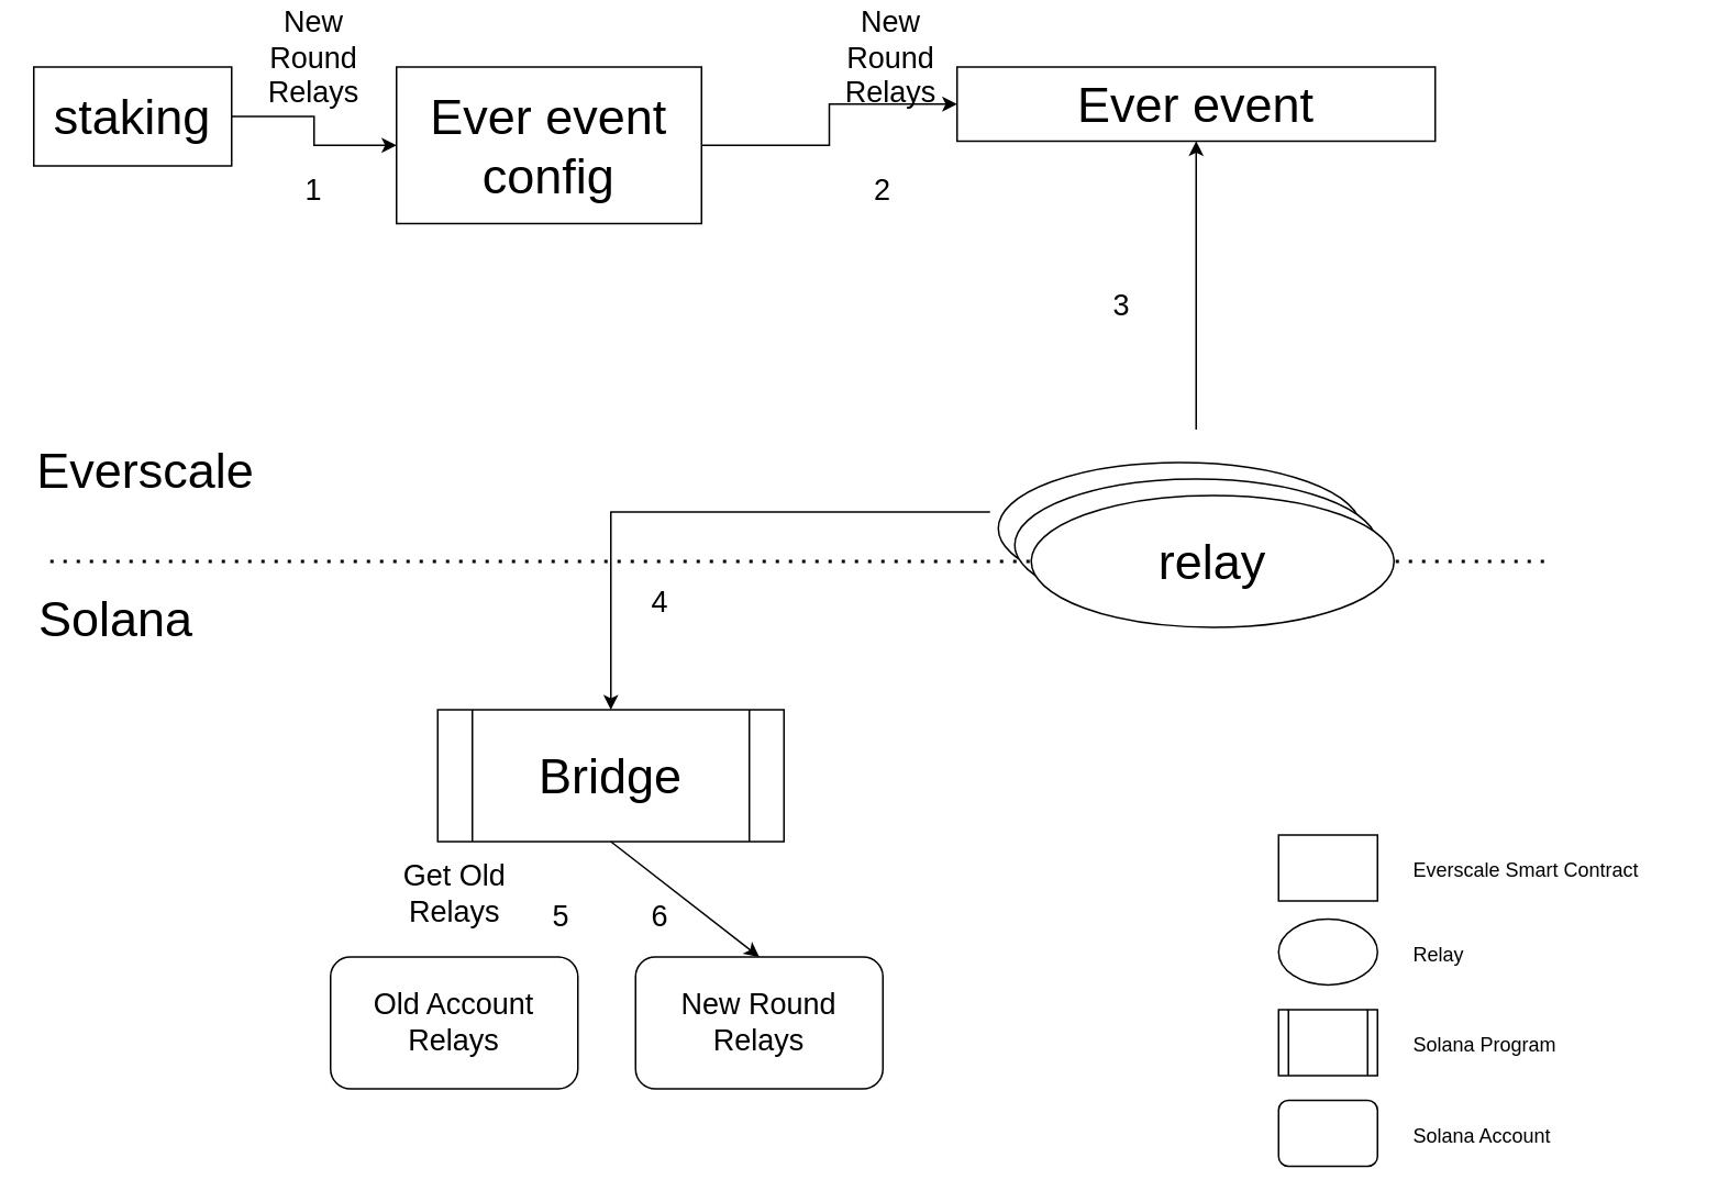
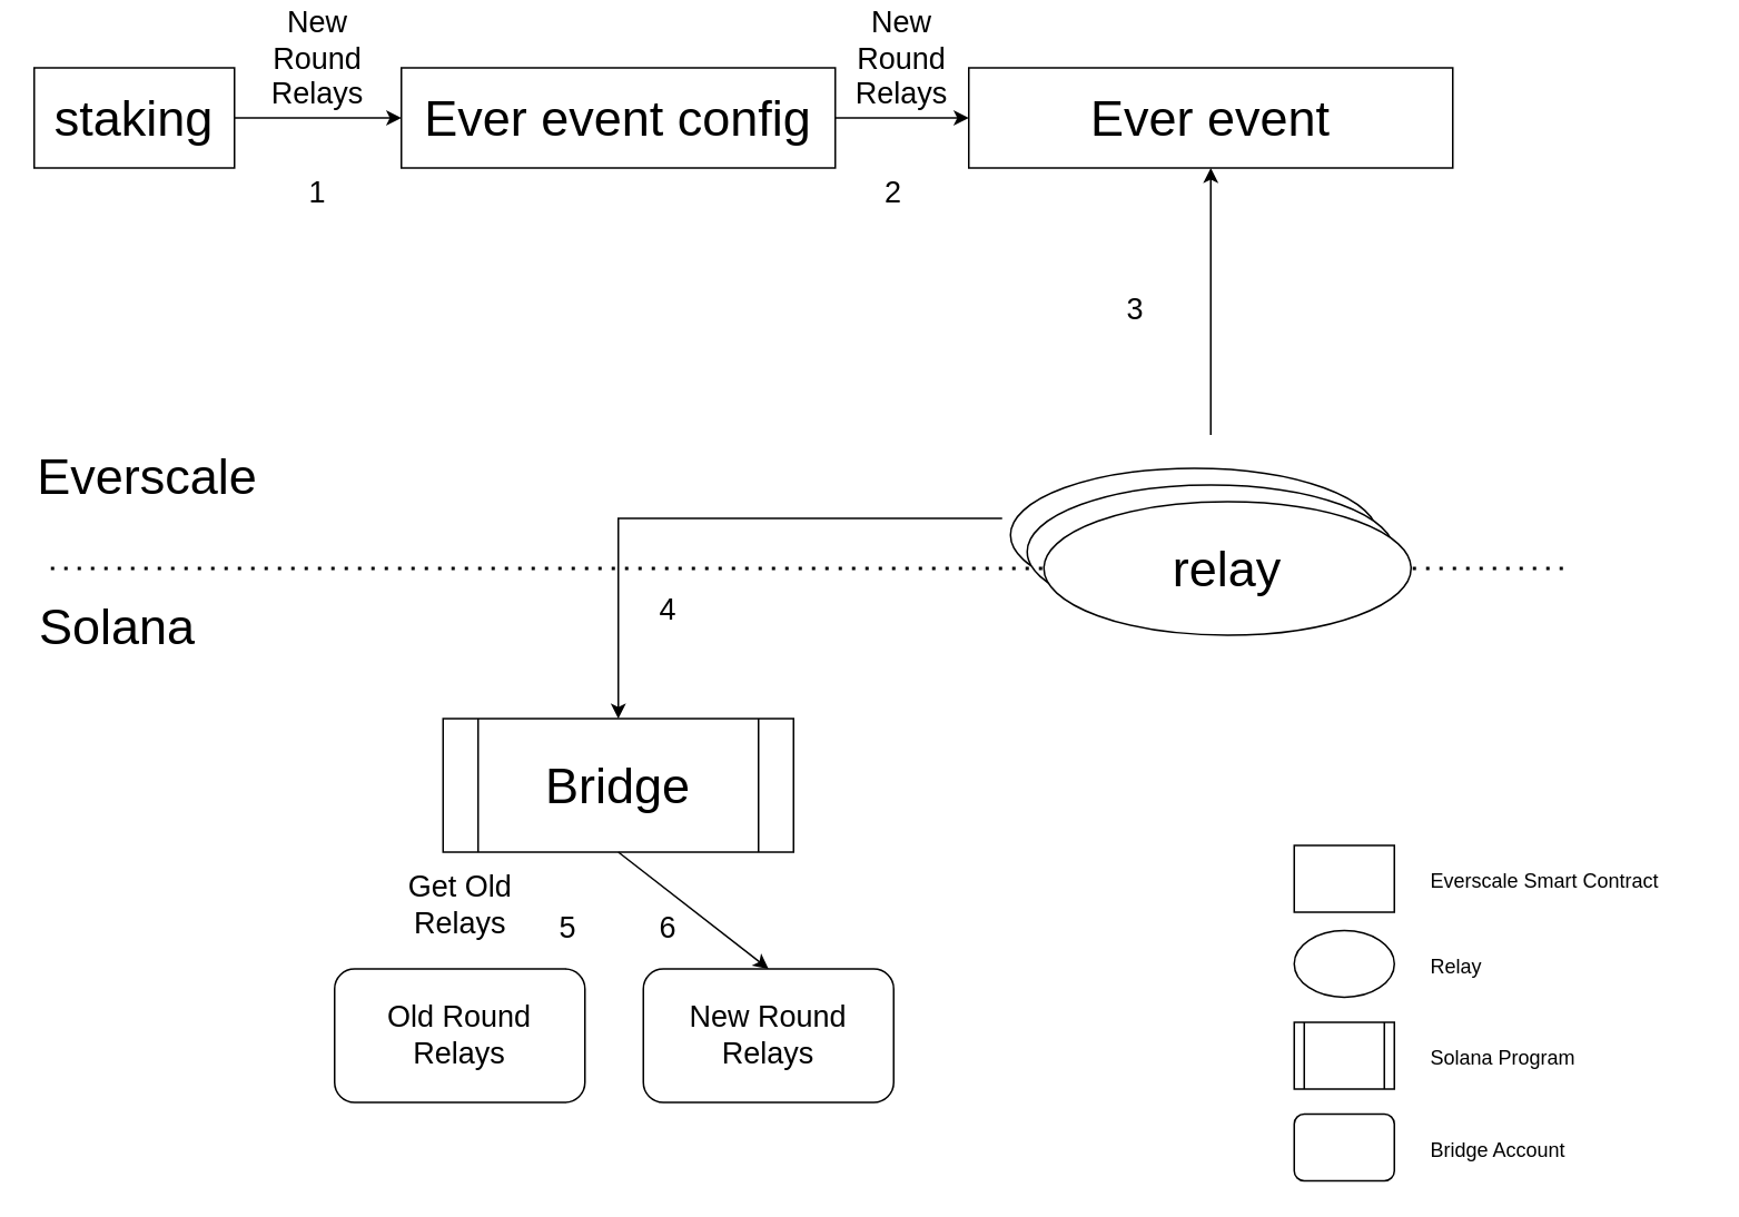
  <mxCell id="0" />
  <mxCell id="1" parent="0" />
  <mxCell id="2" value="&lt;font style=&quot;font-size: 30px&quot;&gt;Bridge&lt;/font&gt;" style="shape=process;whiteSpace=wrap;html=1;backgroundOutline=1;" parent="1" vertex="1"><mxGeometry x="265" y="430" width="210" height="80" as="geometry" /></mxCell>
  <mxCell id="3" style="edgeStyle=orthogonalEdgeStyle;rounded=0;orthogonalLoop=1;jettySize=auto;html=1;entryX=0;entryY=0.5;entryDx=0;entryDy=0;fontSize=30;" parent="1" source="4" target="7" edge="1"><mxGeometry relative="1" as="geometry" /></mxCell>
  <mxCell id="4" value="staking" style="rounded=0;whiteSpace=wrap;html=1;fontSize=30;" parent="1" vertex="1"><mxGeometry x="20" y="40" width="120" height="60" as="geometry" /></mxCell>
- <mxCell id="5" value="Ever event" style="rounded=0;whiteSpace=wrap;html=1;fontSize=30;" parent="1" vertex="1"><mxGeometry x="580" y="40" width="290" height="45" as="geometry" /></mxCell>
+ <mxCell id="5" value="Ever event" style="rounded=0;whiteSpace=wrap;html=1;fontSize=30;" parent="1" vertex="1"><mxGeometry x="580" y="40" width="290" height="60" as="geometry" /></mxCell>
  <mxCell id="6" style="edgeStyle=orthogonalEdgeStyle;rounded=0;orthogonalLoop=1;jettySize=auto;html=1;entryX=0;entryY=0.5;entryDx=0;entryDy=0;fontSize=30;" parent="1" source="7" target="5" edge="1"><mxGeometry relative="1" as="geometry" /></mxCell>
- <mxCell id="7" value="Ever event config" style="rounded=0;whiteSpace=wrap;html=1;fontSize=30;" parent="1" vertex="1"><mxGeometry x="240" y="40" width="185" height="95" as="geometry" /></mxCell>
+ <mxCell id="7" value="Ever event config" style="rounded=0;whiteSpace=wrap;html=1;fontSize=30;" parent="1" vertex="1"><mxGeometry x="240" y="40" width="260" height="60" as="geometry" /></mxCell>
  <mxCell id="8" value="relay" style="ellipse;whiteSpace=wrap;html=1;fontSize=30;" parent="1" vertex="1"><mxGeometry x="605" y="280" width="220" height="80" as="geometry" /></mxCell>
  <mxCell id="9" value="relay" style="ellipse;whiteSpace=wrap;html=1;fontSize=30;" parent="1" vertex="1"><mxGeometry x="615" y="290" width="220" height="80" as="geometry" /></mxCell>
  <mxCell id="10" style="edgeStyle=orthogonalEdgeStyle;rounded=0;orthogonalLoop=1;jettySize=auto;html=1;fontSize=30;" parent="1" target="2" edge="1"><mxGeometry relative="1" as="geometry"><mxPoint x="600" y="310" as="sourcePoint" /><Array as="points"><mxPoint x="600" y="310" /><mxPoint x="370" y="310" /></Array></mxGeometry></mxCell>
  <mxCell id="11" value="" style="endArrow=none;dashed=1;html=1;dashPattern=1 3;strokeWidth=2;rounded=0;fontSize=30;" parent="1" edge="1"><mxGeometry width="50" height="50" relative="1" as="geometry"><mxPoint x="30" y="340" as="sourcePoint" /><mxPoint x="940" y="340" as="targetPoint" /></mxGeometry></mxCell>
  <mxCell id="12" value="Everscale" style="text;html=1;strokeColor=none;fillColor=none;align=center;verticalAlign=middle;whiteSpace=wrap;rounded=0;fontSize=30;" parent="1" vertex="1"><mxGeometry x="58" y="270" width="60" height="30" as="geometry" /></mxCell>
  <mxCell id="13" value="Solana" style="text;html=1;strokeColor=none;fillColor=none;align=center;verticalAlign=middle;whiteSpace=wrap;rounded=0;fontSize=30;" parent="1" vertex="1"><mxGeometry x="40" y="360" width="60" height="30" as="geometry" /></mxCell>
  <mxCell id="14" value="&lt;font style=&quot;font-size: 18px&quot;&gt;New Round Relays&lt;/font&gt;" style="text;html=1;strokeColor=none;fillColor=none;align=center;verticalAlign=middle;whiteSpace=wrap;rounded=0;" parent="1" vertex="1"><mxGeometry x="160" y="20" width="60" height="30" as="geometry" /></mxCell>
  <mxCell id="15" value="" style="endArrow=classic;html=1;rounded=0;entryX=0.5;entryY=1;entryDx=0;entryDy=0;" parent="1" target="5" edge="1"><mxGeometry width="50" height="50" relative="1" as="geometry"><mxPoint x="725" y="260" as="sourcePoint" /><mxPoint x="725" y="190" as="targetPoint" /></mxGeometry></mxCell>
  <mxCell id="16" value="&lt;font style=&quot;font-size: 18px&quot;&gt;New Round Relays&lt;/font&gt;" style="text;html=1;strokeColor=none;fillColor=none;align=center;verticalAlign=middle;whiteSpace=wrap;rounded=0;" parent="1" vertex="1"><mxGeometry x="510" y="20" width="60" height="30" as="geometry" /></mxCell>
  <mxCell id="17" value="New Round Relays" style="rounded=1;whiteSpace=wrap;html=1;fontSize=18;strokeWidth=1;" parent="1" vertex="1"><mxGeometry x="385" y="580" width="150" height="80" as="geometry" /></mxCell>
  <mxCell id="18" value="" style="endArrow=classic;html=1;rounded=0;fontSize=18;exitX=0.5;exitY=1;exitDx=0;exitDy=0;entryX=0.5;entryY=0;entryDx=0;entryDy=0;" parent="1" source="2" target="17" edge="1"><mxGeometry width="50" height="50" relative="1" as="geometry"><mxPoint x="360" y="570" as="sourcePoint" /><mxPoint x="410" y="520" as="targetPoint" /></mxGeometry></mxCell>
  <mxCell id="19" value="" style="rounded=0;whiteSpace=wrap;html=1;fontSize=18;strokeWidth=1;" parent="1" vertex="1"><mxGeometry x="775" y="506" width="60" height="40" as="geometry" /></mxCell>
  <mxCell id="20" value="" style="rounded=1;whiteSpace=wrap;html=1;fontSize=18;strokeWidth=1;" parent="1" vertex="1"><mxGeometry x="775" y="667" width="60" height="40" as="geometry" /></mxCell>
  <mxCell id="21" value="" style="ellipse;whiteSpace=wrap;html=1;fontSize=18;strokeWidth=1;" parent="1" vertex="1"><mxGeometry x="775" y="557" width="60" height="40" as="geometry" /></mxCell>
  <mxCell id="22" value="" style="shape=process;whiteSpace=wrap;html=1;backgroundOutline=1;fontSize=18;strokeWidth=1;" parent="1" vertex="1"><mxGeometry x="775" y="612" width="60" height="40" as="geometry" /></mxCell>
  <mxCell id="23" value="&lt;font style=&quot;font-size: 12px&quot;&gt;Everscale Smart Contract&lt;/font&gt;" style="text;html=1;strokeColor=none;fillColor=none;align=left;verticalAlign=middle;whiteSpace=wrap;rounded=0;fontSize=18;" parent="1" vertex="1"><mxGeometry x="855" y="511" width="165" height="30" as="geometry" /></mxCell>
  <mxCell id="24" value="&lt;font style=&quot;font-size: 12px&quot;&gt;Relay&lt;/font&gt;" style="text;html=1;strokeColor=none;fillColor=none;align=left;verticalAlign=middle;whiteSpace=wrap;rounded=0;fontSize=18;" parent="1" vertex="1"><mxGeometry x="855" y="562" width="165" height="30" as="geometry" /></mxCell>
  <mxCell id="25" value="&lt;font style=&quot;font-size: 12px&quot;&gt;Solana Program&lt;/font&gt;" style="text;html=1;strokeColor=none;fillColor=none;align=left;verticalAlign=middle;whiteSpace=wrap;rounded=0;fontSize=18;" parent="1" vertex="1"><mxGeometry x="855" y="617" width="165" height="30" as="geometry" /></mxCell>
- <mxCell id="26" value="&lt;font style=&quot;font-size: 12px&quot;&gt;Solana Account&lt;/font&gt;" style="text;html=1;strokeColor=none;fillColor=none;align=left;verticalAlign=middle;whiteSpace=wrap;rounded=0;fontSize=18;" parent="1" vertex="1"><mxGeometry x="855" y="672" width="165" height="30" as="geometry" /></mxCell>
+ <mxCell id="26" value="&lt;font style=&quot;font-size: 12px&quot;&gt;Bridge Account&lt;/font&gt;" style="text;html=1;strokeColor=none;fillColor=none;align=left;verticalAlign=middle;whiteSpace=wrap;rounded=0;fontSize=18;" parent="1" vertex="1"><mxGeometry x="855" y="672" width="165" height="30" as="geometry" /></mxCell>
  <mxCell id="27" value="relay" style="ellipse;whiteSpace=wrap;html=1;fontSize=30;" parent="1" vertex="1"><mxGeometry x="625" y="300" width="220" height="80" as="geometry" /></mxCell>
  <mxCell id="28" value="&lt;font style=&quot;font-size: 18px&quot;&gt;1&lt;/font&gt;" style="text;html=1;strokeColor=none;fillColor=none;align=center;verticalAlign=middle;whiteSpace=wrap;rounded=0;" parent="1" vertex="1"><mxGeometry x="160" y="100" width="60" height="30" as="geometry" /></mxCell>
  <mxCell id="29" value="&lt;font style=&quot;font-size: 18px&quot;&gt;2&lt;/font&gt;" style="text;html=1;strokeColor=none;fillColor=none;align=center;verticalAlign=middle;whiteSpace=wrap;rounded=0;" parent="1" vertex="1"><mxGeometry x="505" y="100" width="60" height="30" as="geometry" /></mxCell>
  <mxCell id="30" value="&lt;font style=&quot;font-size: 18px&quot;&gt;3&lt;/font&gt;" style="text;html=1;strokeColor=none;fillColor=none;align=center;verticalAlign=middle;whiteSpace=wrap;rounded=0;" parent="1" vertex="1"><mxGeometry x="650" y="170" width="60" height="30" as="geometry" /></mxCell>
  <mxCell id="31" value="&lt;font style=&quot;font-size: 18px&quot;&gt;4&lt;/font&gt;" style="text;html=1;strokeColor=none;fillColor=none;align=center;verticalAlign=middle;whiteSpace=wrap;rounded=0;" parent="1" vertex="1"><mxGeometry x="370" y="350" width="60" height="30" as="geometry" /></mxCell>
  <mxCell id="32" value="&lt;font style=&quot;font-size: 18px&quot;&gt;6&lt;/font&gt;" style="text;html=1;strokeColor=none;fillColor=none;align=center;verticalAlign=middle;whiteSpace=wrap;rounded=0;" parent="1" vertex="1"><mxGeometry x="370" y="541" width="60" height="30" as="geometry" /></mxCell>
- <mxCell id="33" value="Old Account &lt;br&gt;Relays" style="rounded=1;whiteSpace=wrap;html=1;fontSize=18;strokeWidth=1;" vertex="1" parent="1"><mxGeometry x="200" y="580" width="150" height="80" as="geometry" /></mxCell>
+ <mxCell id="33" value="Old Round &lt;br&gt;Relays" style="rounded=1;whiteSpace=wrap;html=1;fontSize=18;strokeWidth=1;" vertex="1" parent="1"><mxGeometry x="200" y="580" width="150" height="80" as="geometry" /></mxCell>
  <mxCell id="34" value="&lt;font style=&quot;font-size: 18px&quot;&gt;Get Old Relays&lt;/font&gt;" style="text;html=1;strokeColor=none;fillColor=none;align=center;verticalAlign=middle;whiteSpace=wrap;rounded=0;" vertex="1" parent="1"><mxGeometry x="227.5" y="527" width="95" height="30" as="geometry" /></mxCell>
  <mxCell id="35" value="&lt;font style=&quot;font-size: 18px&quot;&gt;5&lt;/font&gt;" style="text;html=1;strokeColor=none;fillColor=none;align=center;verticalAlign=middle;whiteSpace=wrap;rounded=0;" vertex="1" parent="1"><mxGeometry x="310" y="541" width="60" height="30" as="geometry" /></mxCell>
